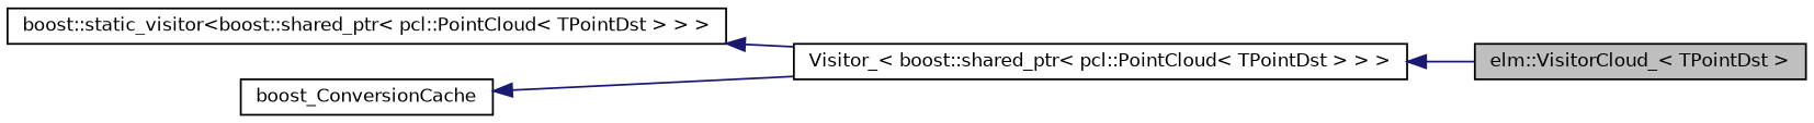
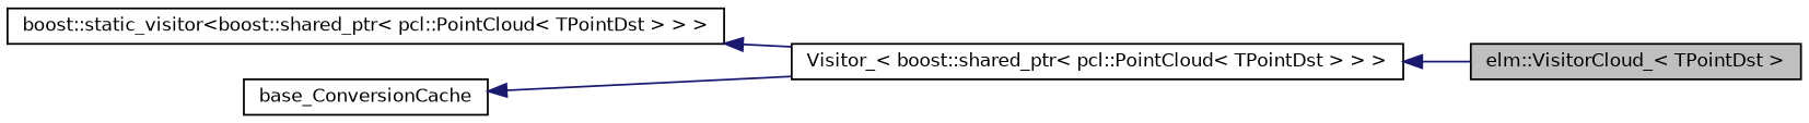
  digraph {
    rankdir=LR
    node [color=black fillcolor=white fontname=Helvetica fontsize=10 shape=record style=filled]
    edge [color=midnightblue dir=back fontname=Helvetica fontsize=10 labelfontname=Helvetica labelfontsize=10 style=solid]
    n1 [fillcolor=grey75 fontcolor=black height=0.2 label="elm::VisitorCloud_\< TPointDst \>" width=0.4]
    n2 [height=0.2 label="Visitor_\< boost::shared_ptr\< pcl::PointCloud\< TPointDst \> \> \>" width=0.4]
    n3 [height=0.2 label="boost::static_visitor\<boost::shared_ptr\< pcl::PointCloud\< TPointDst \> \>  \>" width=0.4]
-   n4 [height=0.2 label=boost_ConversionCache width=0.4]
+   n4 [height=0.2 label=base_ConversionCache width=0.4]
    n2 -> n1
    n3 -> n2
    n4 -> n2
  }
